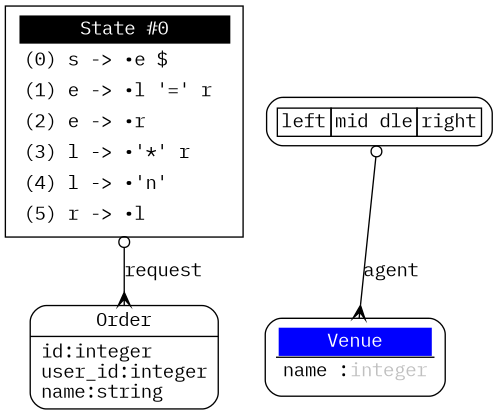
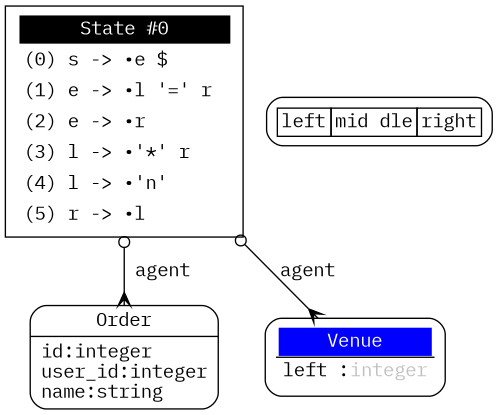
  digraph {
    splines=true
    fontname="IBM Plex Mono"
    node [shape=Mrecord fontname="IBM Plex Mono"]
    edge [arrowhead=crow arrowtail=odot dir=both fontname="IBM Plex Mono"]
    n1 [label=<<table border="0" cellborder="0" cellpadding="3" bgcolor="white"><tr><td bgcolor="black" align="center" colspan="2"><font color="white">State #0</font></td></tr><tr><td align="left" port="r0">&#40;0&#41; s -&gt; &bull;e $ </td></tr><tr><td align="left" port="r1">&#40;1&#41; e -&gt; &bull;l '=' r </td></tr><tr><td align="left" port="r2">&#40;2&#41; e -&gt; &bull;r </td></tr><tr><td align="left" port="r3">&#40;3&#41; l -&gt; &bull;'*' r </td></tr><tr><td align="left" port="r4">&#40;4&#41; l -&gt; &bull;'n' </td></tr><tr><td align="left" port="r5">&#40;5&#41; r -&gt; &bull;l </td></tr></table>> shape=record]
-   n2 [label=<       <table border="0" cellborder="0" cellpadding="3">         <tr><td bgcolor="blue"><font color="white">Venue</font></td></tr>         <hr/>         <tr><td>name :<font color="gray">integer</font></td></tr>       </table>     >]
+   n2 [label=<       <table border="0" cellborder="0" cellpadding="3">         <tr><td bgcolor="blue"><font color="white">Venue</font></td></tr>         <hr/>         <tr><td>left :<font color="gray">integer</font></td></tr>       </table>     >]
    n3 [label="{Order|id:integer\luser_id:integer\lname:string\l}"]
    n4 [label=<     <TABLE BORDER="0" CELLBORDER="1" CELLSPACING="0">     <TR><TD>left</TD><TD PORT="f1">mid dle</TD><TD PORT="f2">right</TD></TR>     </TABLE>> shape=box style=rounded]
-   n4 -> n2 [label=agent]
-   n1 -> n3 [label=request]
+   n1 -> n2 [label=agent]
+   n1 -> n3 [label=agent]
  }
